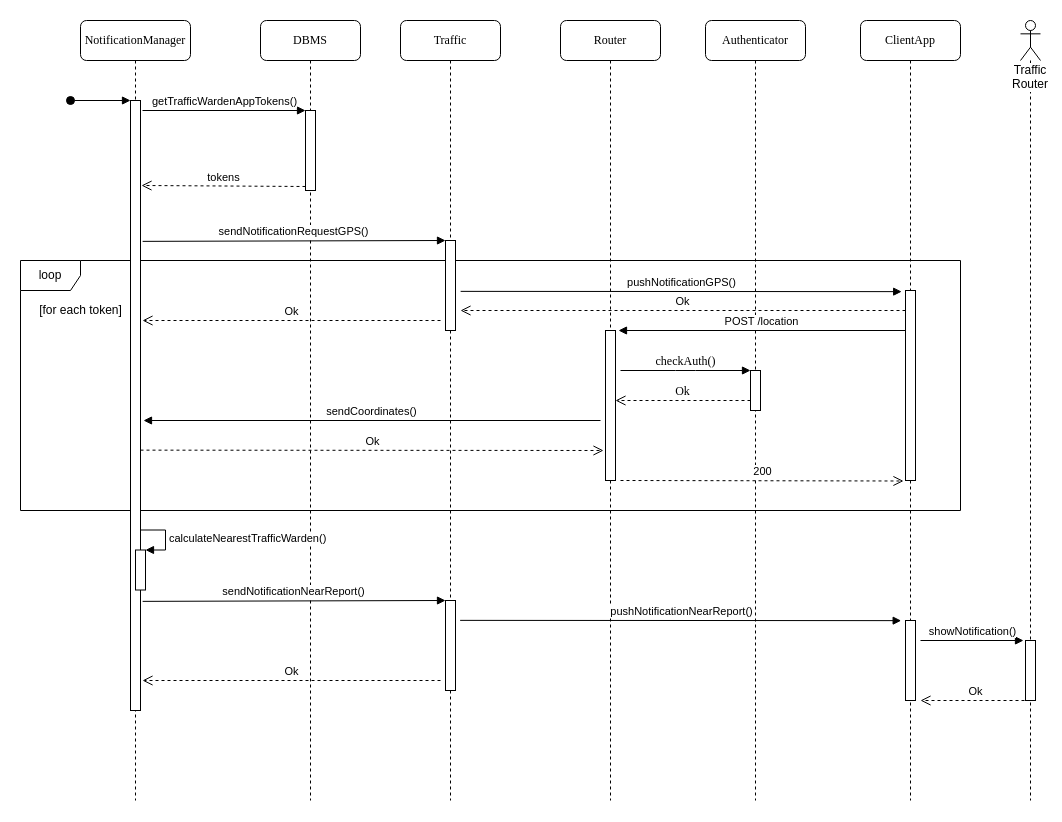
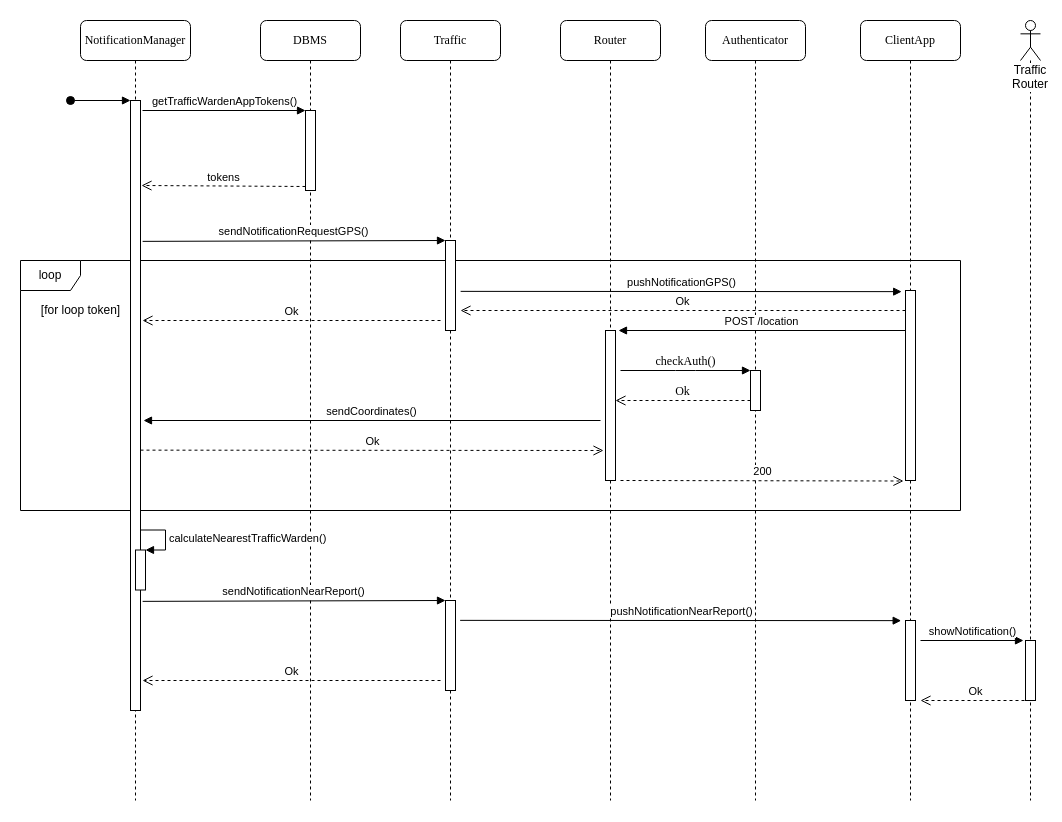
  <mxCell id="0" />
  <mxCell id="1" parent="0" />
  <mxCell id="2" value="DBMS" style="shape=umlLifeline;perimeter=lifelinePerimeter;whiteSpace=wrap;html=1;container=1;collapsible=0;recursiveResize=0;outlineConnect=0;rounded=1;shadow=0;comic=0;labelBackgroundColor=none;strokeWidth=1;fontFamily=Verdana;fontSize=12;align=center;" parent="1" vertex="1"><mxGeometry x="260" y="20" width="100" height="780" as="geometry" /></mxCell>
  <mxCell id="3" value="" style="html=1;points=[];perimeter=orthogonalPerimeter;" parent="2" vertex="1"><mxGeometry x="45" y="90" width="10" height="80" as="geometry" /></mxCell>
  <mxCell id="4" value="loop" style="shape=umlFrame;whiteSpace=wrap;html=1;" parent="1" vertex="1"><mxGeometry x="20" y="260" width="940" height="250" as="geometry" /></mxCell>
  <mxCell id="5" value="NotificationManager" style="shape=umlLifeline;perimeter=lifelinePerimeter;whiteSpace=wrap;html=1;container=1;collapsible=0;recursiveResize=0;outlineConnect=0;rounded=1;shadow=0;comic=0;labelBackgroundColor=none;strokeWidth=1;fontFamily=Verdana;fontSize=12;align=center;" parent="1" vertex="1"><mxGeometry x="80" y="20" width="110" height="780" as="geometry" /></mxCell>
  <mxCell id="6" value="" style="html=1;points=[];perimeter=orthogonalPerimeter;" parent="5" vertex="1"><mxGeometry x="50" y="80" width="10" height="610" as="geometry" /></mxCell>
  <mxCell id="7" value="" style="html=1;verticalAlign=bottom;startArrow=oval;endArrow=block;startSize=8;" parent="5" target="6" edge="1"><mxGeometry relative="1" as="geometry"><mxPoint x="-10" y="80" as="sourcePoint" /></mxGeometry></mxCell>
  <mxCell id="8" value="" style="html=1;points=[];perimeter=orthogonalPerimeter;" parent="5" vertex="1"><mxGeometry x="55" y="529.5" width="10" height="40" as="geometry" /></mxCell>
  <mxCell id="9" value="calculateNearestTrafficWarden()" style="edgeStyle=orthogonalEdgeStyle;html=1;align=left;spacingLeft=2;endArrow=block;rounded=0;entryX=1;entryY=0;" parent="5" target="8" edge="1"><mxGeometry relative="1" as="geometry"><mxPoint x="60" y="509.5" as="sourcePoint" /><Array as="points"><mxPoint x="85" y="509.5" /></Array></mxGeometry></mxCell>
  <mxCell id="10" value="Traffic" style="shape=umlLifeline;perimeter=lifelinePerimeter;whiteSpace=wrap;html=1;container=1;collapsible=0;recursiveResize=0;outlineConnect=0;rounded=1;shadow=0;comic=0;labelBackgroundColor=none;strokeWidth=1;fontFamily=Verdana;fontSize=12;align=center;" parent="1" vertex="1"><mxGeometry x="400" y="20" width="100" height="780" as="geometry" /></mxCell>
  <mxCell id="11" value="" style="html=1;points=[];perimeter=orthogonalPerimeter;" parent="10" vertex="1"><mxGeometry x="45" y="220" width="10" height="90" as="geometry" /></mxCell>
  <mxCell id="12" value="" style="html=1;points=[];perimeter=orthogonalPerimeter;" parent="10" vertex="1"><mxGeometry x="45" y="580" width="10" height="90" as="geometry" /></mxCell>
  <mxCell id="13" value="Ok" style="html=1;verticalAlign=bottom;endArrow=open;dashed=1;endSize=8;" parent="10" edge="1"><mxGeometry relative="1" as="geometry"><mxPoint x="-258" y="660" as="targetPoint" /><mxPoint x="40" y="660" as="sourcePoint" /></mxGeometry></mxCell>
  <mxCell id="14" value="sendNotificationNearReport()" style="html=1;verticalAlign=bottom;endArrow=block;entryX=0;entryY=0;exitX=1.214;exitY=0.067;exitDx=0;exitDy=0;exitPerimeter=0;" parent="10" target="12" edge="1"><mxGeometry relative="1" as="geometry"><mxPoint x="-257.86" y="580.87" as="sourcePoint" /></mxGeometry></mxCell>
  <mxCell id="15" value="ClientApp" style="shape=umlLifeline;perimeter=lifelinePerimeter;whiteSpace=wrap;html=1;container=1;collapsible=0;recursiveResize=0;outlineConnect=0;rounded=1;shadow=0;comic=0;labelBackgroundColor=none;strokeWidth=1;fontFamily=Verdana;fontSize=12;align=center;" parent="1" vertex="1"><mxGeometry x="860" y="20" width="100" height="780" as="geometry" /></mxCell>
  <mxCell id="16" value="" style="html=1;points=[];perimeter=orthogonalPerimeter;" parent="15" vertex="1"><mxGeometry x="45" y="270" width="10" height="190" as="geometry" /></mxCell>
  <mxCell id="17" value="" style="html=1;points=[];perimeter=orthogonalPerimeter;" parent="15" vertex="1"><mxGeometry x="45" y="600" width="10" height="80" as="geometry" /></mxCell>
  <mxCell id="18" value="Router" style="shape=umlLifeline;perimeter=lifelinePerimeter;whiteSpace=wrap;html=1;container=1;collapsible=0;recursiveResize=0;outlineConnect=0;rounded=1;shadow=0;comic=0;labelBackgroundColor=none;strokeWidth=1;fontFamily=Verdana;fontSize=12;align=center;" parent="1" vertex="1"><mxGeometry x="560" y="20" width="100" height="780" as="geometry" /></mxCell>
  <mxCell id="19" value="" style="html=1;points=[];perimeter=orthogonalPerimeter;" parent="18" vertex="1"><mxGeometry x="45" y="310" width="10" height="150" as="geometry" /></mxCell>
  <mxCell id="20" value="Authenticator" style="shape=umlLifeline;perimeter=lifelinePerimeter;whiteSpace=wrap;html=1;container=1;collapsible=0;recursiveResize=0;outlineConnect=0;rounded=1;shadow=0;comic=0;labelBackgroundColor=none;strokeWidth=1;fontFamily=Verdana;fontSize=12;align=center;" parent="1" vertex="1"><mxGeometry x="705" y="20" width="100" height="780" as="geometry" /></mxCell>
  <mxCell id="21" value="" style="html=1;points=[];perimeter=orthogonalPerimeter;rounded=0;shadow=0;comic=0;labelBackgroundColor=none;strokeWidth=1;fontFamily=Verdana;fontSize=12;align=center;" parent="20" vertex="1"><mxGeometry x="45" y="350" width="10" height="40" as="geometry" /></mxCell>
  <mxCell id="22" value="checkAuth()" style="html=1;verticalAlign=bottom;endArrow=block;entryX=0;entryY=0;labelBackgroundColor=none;fontFamily=Verdana;fontSize=12;edgeStyle=elbowEdgeStyle;elbow=vertical;" parent="20" target="21" edge="1"><mxGeometry relative="1" as="geometry"><mxPoint x="-85" y="350" as="sourcePoint" /></mxGeometry></mxCell>
  <mxCell id="23" value="Ok" style="html=1;verticalAlign=bottom;endArrow=open;dashed=1;endSize=8;labelBackgroundColor=none;fontFamily=Verdana;fontSize=12;edgeStyle=elbowEdgeStyle;elbow=vertical;" parent="20" source="21" edge="1"><mxGeometry relative="1" as="geometry"><mxPoint x="-90" y="380" as="targetPoint" /><Array as="points"><mxPoint x="-10" y="380" /><mxPoint x="20" y="380" /></Array></mxGeometry></mxCell>
  <mxCell id="24" value="sendNotificationRequestGPS()" style="html=1;verticalAlign=bottom;endArrow=block;entryX=0;entryY=0;exitX=1.214;exitY=0.067;exitDx=0;exitDy=0;exitPerimeter=0;" parent="1" target="11" edge="1"><mxGeometry relative="1" as="geometry"><mxPoint x="142.14" y="240.87" as="sourcePoint" /></mxGeometry></mxCell>
  <mxCell id="25" value="Ok" style="html=1;verticalAlign=bottom;endArrow=open;dashed=1;endSize=8;" parent="1" edge="1"><mxGeometry relative="1" as="geometry"><mxPoint x="142" y="320" as="targetPoint" /><mxPoint x="440" y="320" as="sourcePoint" /></mxGeometry></mxCell>
  <mxCell id="26" value="pushNotificationGPS()" style="html=1;verticalAlign=bottom;endArrow=block;exitX=1.214;exitY=0.067;exitDx=0;exitDy=0;exitPerimeter=0;entryX=-0.383;entryY=0.006;entryDx=0;entryDy=0;entryPerimeter=0;" parent="1" target="16" edge="1"><mxGeometry relative="1" as="geometry"><mxPoint x="460.14" y="290.87" as="sourcePoint" /><mxPoint x="596.5" y="290" as="targetPoint" /></mxGeometry></mxCell>
  <mxCell id="27" value="Ok" style="html=1;verticalAlign=bottom;endArrow=open;dashed=1;endSize=8;" parent="1" edge="1"><mxGeometry relative="1" as="geometry"><mxPoint x="460" y="310" as="targetPoint" /><mxPoint x="905" y="310" as="sourcePoint" /></mxGeometry></mxCell>
  <mxCell id="28" value="getTrafficWardenAppTokens()" style="html=1;verticalAlign=bottom;endArrow=block;entryX=0;entryY=0;" parent="1" target="3" edge="1"><mxGeometry relative="1" as="geometry"><mxPoint x="142" y="110" as="sourcePoint" /></mxGeometry></mxCell>
  <mxCell id="29" value="tokens" style="html=1;verticalAlign=bottom;endArrow=open;dashed=1;endSize=8;exitX=0;exitY=0.95;" parent="1" source="3" edge="1"><mxGeometry relative="1" as="geometry"><mxPoint x="141" y="185" as="targetPoint" /></mxGeometry></mxCell>
  <mxCell id="30" value="POST /location" style="html=1;verticalAlign=bottom;endArrow=block;entryX=1.3;entryY=0;entryDx=0;entryDy=0;entryPerimeter=0;" parent="1" source="16" target="19" edge="1"><mxGeometry relative="1" as="geometry"><mxPoint x="645" y="320" as="sourcePoint" /></mxGeometry></mxCell>
  <mxCell id="31" value="sendCoordinates()" style="html=1;verticalAlign=bottom;endArrow=block;" parent="1" edge="1"><mxGeometry relative="1" as="geometry"><mxPoint x="600" y="420" as="sourcePoint" /><mxPoint x="143" y="420" as="targetPoint" /></mxGeometry></mxCell>
  <mxCell id="32" value="Ok" style="html=1;verticalAlign=bottom;endArrow=open;dashed=1;endSize=8;exitX=1;exitY=0.524;exitDx=0;exitDy=0;exitPerimeter=0;" parent="1" edge="1"><mxGeometry relative="1" as="geometry"><mxPoint x="603" y="450" as="targetPoint" /><mxPoint x="140" y="449.64" as="sourcePoint" /></mxGeometry></mxCell>
  <mxCell id="33" value="200" style="html=1;verticalAlign=bottom;endArrow=open;dashed=1;endSize=8;" parent="1" edge="1"><mxGeometry relative="1" as="geometry"><mxPoint x="903" y="480.5" as="targetPoint" /><mxPoint x="620" y="480" as="sourcePoint" /></mxGeometry></mxCell>
- <mxCell id="34" value="[for each token]" style="text;html=1;align=center;verticalAlign=middle;resizable=0;points=[];;autosize=1;" parent="1" vertex="1"><mxGeometry x="30" y="300" width="100" height="20" as="geometry" /></mxCell>
+ <mxCell id="34" value="[for loop token]" style="text;html=1;align=center;verticalAlign=middle;resizable=0;points=[];;autosize=1;" parent="1" vertex="1"><mxGeometry x="30" y="300" width="100" height="20" as="geometry" /></mxCell>
  <mxCell id="35" value="Traffic Router" style="shape=umlLifeline;participant=umlActor;perimeter=lifelinePerimeter;whiteSpace=wrap;html=1;container=1;collapsible=0;recursiveResize=0;verticalAlign=top;spacingTop=36;labelBackgroundColor=#ffffff;outlineConnect=0;" parent="1" vertex="1"><mxGeometry x="1020" y="20" width="20" height="780" as="geometry" /></mxCell>
  <mxCell id="36" value="" style="html=1;points=[];perimeter=orthogonalPerimeter;" parent="35" vertex="1"><mxGeometry x="5" y="620" width="10" height="60" as="geometry" /></mxCell>
  <mxCell id="37" value="pushNotificationNearReport()" style="html=1;verticalAlign=bottom;endArrow=block;exitX=1.214;exitY=0.067;exitDx=0;exitDy=0;exitPerimeter=0;entryX=-0.383;entryY=0.006;entryDx=0;entryDy=0;entryPerimeter=0;" parent="1" edge="1"><mxGeometry relative="1" as="geometry"><mxPoint x="459.64" y="619.87" as="sourcePoint" /><mxPoint x="900.67" y="620.14" as="targetPoint" /></mxGeometry></mxCell>
  <mxCell id="38" value="showNotification()" style="html=1;verticalAlign=bottom;endArrow=block;entryX=0;entryY=0;" parent="1" edge="1"><mxGeometry relative="1" as="geometry"><mxPoint x="920" y="640" as="sourcePoint" /><mxPoint x="1023" y="640" as="targetPoint" /></mxGeometry></mxCell>
  <mxCell id="39" value="Ok" style="html=1;verticalAlign=bottom;endArrow=open;dashed=1;endSize=8;" parent="1" edge="1"><mxGeometry relative="1" as="geometry"><mxPoint x="920" y="700" as="targetPoint" /><mxPoint x="1030" y="700" as="sourcePoint" /></mxGeometry></mxCell>
